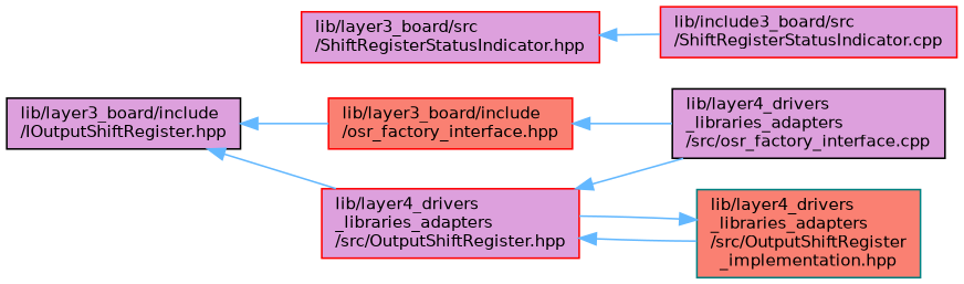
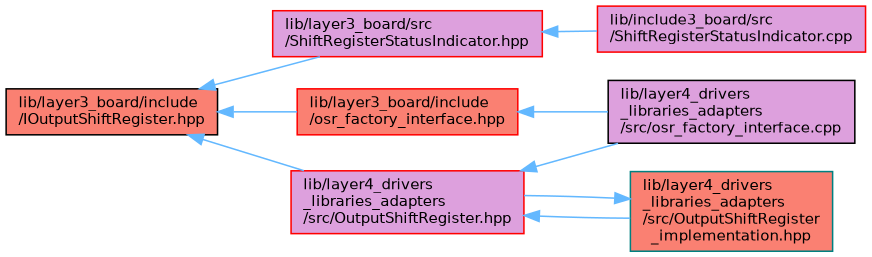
  digraph {
    rankdir=LR
    node [color=red fillcolor=plum fontname=Helvetica fontsize=10 shape=box style=filled]
    edge [color=steelblue1 dir=back fontname=Helvetica fontsize=10 labelfontname=Helvetica labelfontsize=10 style=solid]
-   n1 [color=black fontcolor=black height=0.2 label="lib/layer3_board/include\l/IOutputShiftRegister.hpp" width=0.4]
+   n1 [color=black fillcolor=salmon fontcolor=black height=0.2 label="lib/layer3_board/include\l/IOutputShiftRegister.hpp" width=0.4]
    n2 [fillcolor=salmon height=0.2 label="lib/layer3_board/include\l/osr_factory_interface.hpp" width=0.4]
    n3 [height=0.2 label="lib/layer3_board/src\l/ShiftRegisterStatusIndicator.hpp" width=0.4]
    n4 [height=0.2 label="lib/layer4_drivers\l_libraries_adapters\l/src/OutputShiftRegister.hpp" width=0.4]
    n5 [color=black height=0.2 label="lib/layer4_drivers\l_libraries_adapters\l/src/osr_factory_interface.cpp" width=0.4]
    n6 [height=0.2 label="lib/include3_board/src\l/ShiftRegisterStatusIndicator.cpp" width=0.4]
    n7 [color=teal fillcolor=salmon height=0.2 label="lib/layer4_drivers\l_libraries_adapters\l/src/OutputShiftRegister\l_implementation.hpp" width=0.4]
    n1 -> n2
+   n1 -> n3
    n1 -> n4
    n2 -> n5
    n3 -> n6
    n4 -> n5
    n4 -> n7
    n7 -> n4
  }
